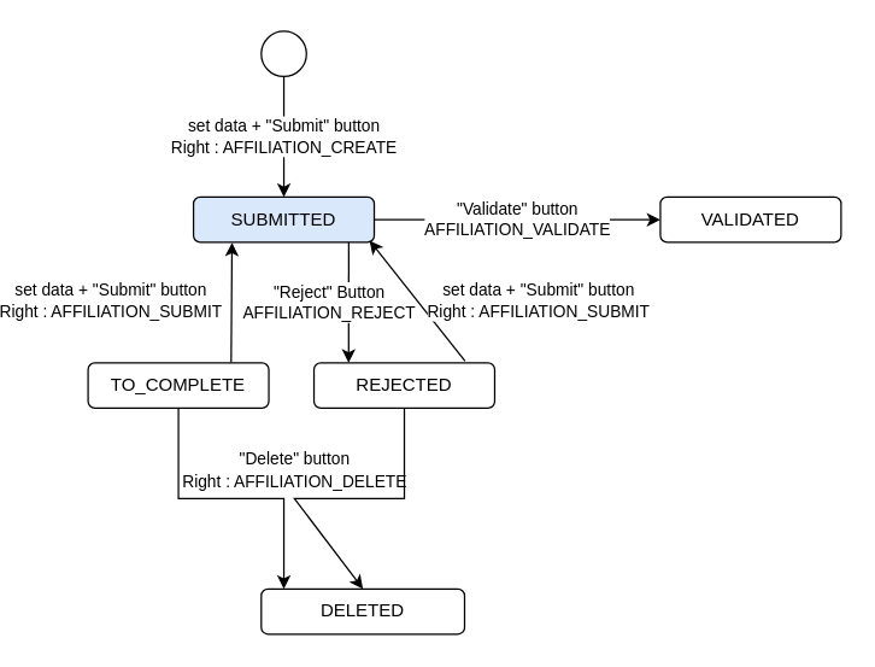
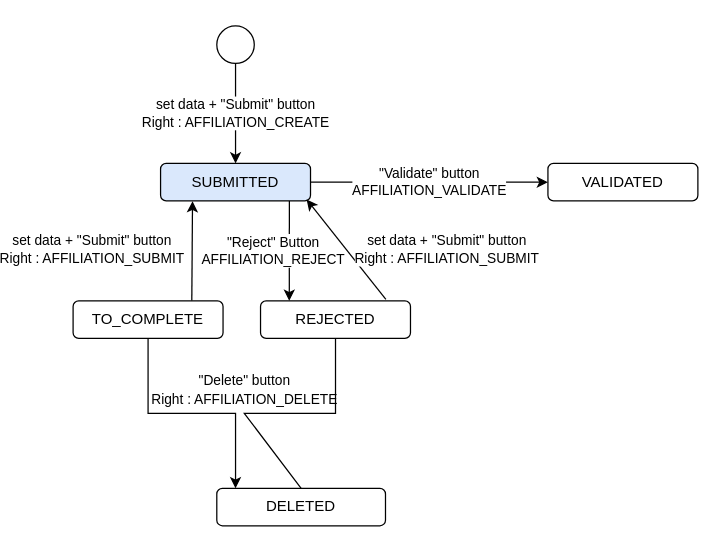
  <mxCell id="0" />
  <mxCell id="1" parent="0" />
  <mxCell id="2" value="SUBMITTED" style="rounded=1;whiteSpace=wrap;html=1;fillColor=#dae8fc;" parent="1" vertex="1"><mxGeometry x="90" y="130" width="120" height="30" as="geometry" /></mxCell>
  <mxCell id="3" value="&lt;span&gt;set data + &quot;Submit&quot; button&lt;br&gt;Right : AFFILIATION_CREATE&lt;/span&gt;" style="edgeStyle=orthogonalEdgeStyle;rounded=0;orthogonalLoop=1;jettySize=auto;html=1;" parent="1" source="4" target="2" edge="1"><mxGeometry relative="1" as="geometry"><Array as="points"><mxPoint x="150" y="90" /><mxPoint x="150" y="90" /></Array></mxGeometry></mxCell>
  <mxCell id="4" value="" style="ellipse;whiteSpace=wrap;html=1;aspect=fixed;" parent="1" vertex="1"><mxGeometry x="135" y="20" width="30" height="30" as="geometry" /></mxCell>
  <mxCell id="5" value="set data + &quot;Submit&quot; button&lt;br&gt;&lt;span&gt;Right : AFFILIATION_SUBMIT&lt;/span&gt;" style="rounded=0;orthogonalLoop=1;jettySize=auto;html=1;entryX=0.213;entryY=1.006;entryDx=0;entryDy=0;entryPerimeter=0;" parent="1" target="2" edge="1"><mxGeometry x="0.004" y="80" relative="1" as="geometry"><mxPoint as="offset" /><mxPoint x="115" y="240" as="sourcePoint" /></mxGeometry></mxCell>
  <mxCell id="6" value="&quot;Validate&quot; button&lt;br&gt;AFFILIATION_VALIDATE" style="edgeStyle=orthogonalEdgeStyle;rounded=0;orthogonalLoop=1;jettySize=auto;html=1;entryX=0;entryY=0.5;entryDx=0;entryDy=0;exitX=1;exitY=0.5;exitDx=0;exitDy=0;" parent="1" source="2" target="10" edge="1"><mxGeometry relative="1" as="geometry" /></mxCell>
  <mxCell id="7" style="edgeStyle=orthogonalEdgeStyle;rounded=0;orthogonalLoop=1;jettySize=auto;html=1;" parent="1" source="9" target="11" edge="1"><mxGeometry relative="1" as="geometry"><Array as="points"><mxPoint x="80" y="330" /><mxPoint x="150" y="330" /></Array></mxGeometry></mxCell>
  <mxCell id="8" value="&lt;font style=&quot;font-size: 11px&quot;&gt;&quot;Delete&quot; button&lt;br&gt;Right : AFFILIATION_DELETE&lt;/font&gt;" style="text;html=1;resizable=0;points=[];align=center;verticalAlign=middle;labelBackgroundColor=#ffffff;" parent="7" vertex="1" connectable="0"><mxGeometry x="0.157" relative="1" as="geometry"><mxPoint x="26.5" y="-20" as="offset" /></mxGeometry></mxCell>
  <mxCell id="9" value="TO_COMPLETE" style="rounded=1;whiteSpace=wrap;html=1;" parent="1" vertex="1"><mxGeometry x="20" y="240" width="120" height="30" as="geometry" /></mxCell>
  <mxCell id="10" value="VALIDATED" style="rounded=1;whiteSpace=wrap;html=1;" parent="1" vertex="1"><mxGeometry x="400" y="130" width="120" height="30" as="geometry" /></mxCell>
  <mxCell id="11" value="DELETED" style="rounded=1;whiteSpace=wrap;html=1;" parent="1" vertex="1"><mxGeometry x="135" y="390" width="135" height="30" as="geometry" /></mxCell>
  <mxCell id="12" value="REJECTED&lt;br&gt;" style="rounded=1;whiteSpace=wrap;html=1;" vertex="1" parent="1"><mxGeometry x="170" y="240" width="120" height="30" as="geometry" /></mxCell>
- <mxCell id="13" value="" style="endArrow=classic;html=1;entryX=0.5;entryY=0;entryDx=0;entryDy=0;exitX=0.5;exitY=1;exitDx=0;exitDy=0;rounded=0;" edge="1" parent="1" source="12" target="11"><mxGeometry width="50" height="50" relative="1" as="geometry"><mxPoint x="300" y="390" as="sourcePoint" /><mxPoint x="350" y="340" as="targetPoint" /><Array as="points"><mxPoint x="230" y="330" /><mxPoint x="157" y="330" /></Array></mxGeometry></mxCell>
+ <mxCell id="13" value="" style="endArrow=none;html=1;entryX=0.5;entryY=0;entryDx=0;entryDy=0;exitX=0.5;exitY=1;exitDx=0;exitDy=0;rounded=0;" edge="1" parent="1" source="12" target="11"><mxGeometry width="50" height="50" relative="1" as="geometry"><mxPoint x="300" y="390" as="sourcePoint" /><mxPoint x="350" y="340" as="targetPoint" /><Array as="points"><mxPoint x="230" y="330" /><mxPoint x="157" y="330" /></Array></mxGeometry></mxCell>
  <mxCell id="14" value="&quot;Reject&quot; Button&lt;br&gt;AFFILIATION_REJECT&lt;br&gt;" style="rounded=0;orthogonalLoop=1;jettySize=auto;html=1;entryX=0.859;entryY=1.001;entryDx=0;entryDy=0;entryPerimeter=0;strokeColor=#000000;startArrow=classic;startFill=1;endArrow=none;endFill=0;" edge="1" parent="1" target="2"><mxGeometry x="-0.001" y="13" relative="1" as="geometry"><mxPoint as="offset" /><mxPoint x="193" y="240" as="sourcePoint" /><mxPoint x="193" y="161" as="targetPoint" /></mxGeometry></mxCell>
  <mxCell id="15" value="set data + &quot;Submit&quot; button&lt;br&gt;&lt;span&gt;Right : AFFILIATION_SUBMIT&lt;/span&gt;" style="rounded=0;orthogonalLoop=1;jettySize=auto;html=1;entryX=0.974;entryY=0.962;entryDx=0;entryDy=0;entryPerimeter=0;strokeColor=#000000;startArrow=none;startFill=0;endArrow=classic;endFill=1;exitX=0.836;exitY=-0.038;exitDx=0;exitDy=0;exitPerimeter=0;" edge="1" parent="1" source="12" target="2"><mxGeometry x="-0.986" y="-63" relative="1" as="geometry"><mxPoint as="offset" /><mxPoint x="350" y="335" as="sourcePoint" /><mxPoint x="350.143" y="255" as="targetPoint" /></mxGeometry></mxCell>
